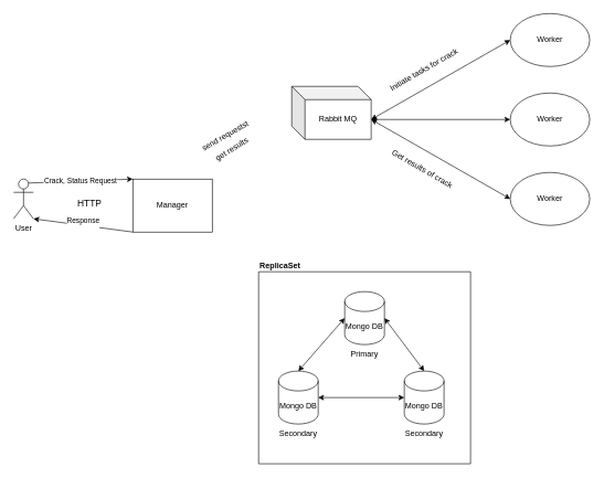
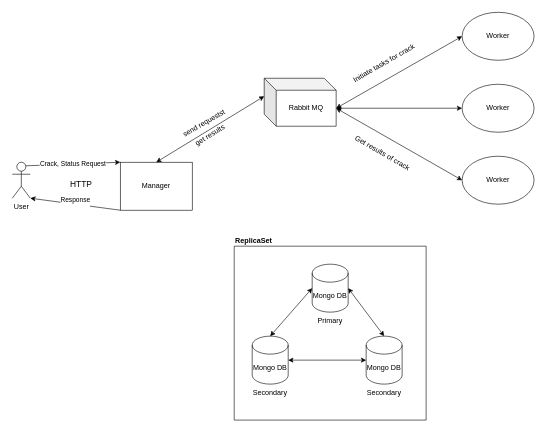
  <mxCell id="0" />
  <mxCell id="1" parent="0" />
  <mxCell id="2" value="Mongo DB" style="shape=cylinder3;whiteSpace=wrap;html=1;boundedLbl=1;backgroundOutline=1;size=15;" vertex="1" parent="1"><mxGeometry x="610" y="560" width="60" height="80" as="geometry" /></mxCell>
  <mxCell id="3" value="ReplicaSet" style="swimlane;startSize=0;align=left;verticalAlign=bottom;" vertex="1" parent="1"><mxGeometry x="390" y="410" width="320" height="290" as="geometry" /></mxCell>
  <mxCell id="4" value="Primary" style="text;html=1;align=center;verticalAlign=middle;whiteSpace=wrap;rounded=0;" vertex="1" parent="3"><mxGeometry x="130" y="110" width="60" height="30" as="geometry" /></mxCell>
  <mxCell id="5" value="Secondary" style="text;html=1;align=center;verticalAlign=middle;whiteSpace=wrap;rounded=0;" vertex="1" parent="3"><mxGeometry x="30" y="230" width="60" height="30" as="geometry" /></mxCell>
  <mxCell id="6" value="Secondary" style="text;html=1;align=center;verticalAlign=middle;whiteSpace=wrap;rounded=0;" vertex="1" parent="3"><mxGeometry x="220" y="230" width="60" height="30" as="geometry" /></mxCell>
  <mxCell id="7" value="Mongo DB" style="shape=cylinder3;whiteSpace=wrap;html=1;boundedLbl=1;backgroundOutline=1;size=15;" vertex="1" parent="3"><mxGeometry x="130" y="30" width="60" height="80" as="geometry" /></mxCell>
  <mxCell id="8" value="Mongo DB" style="shape=cylinder3;whiteSpace=wrap;html=1;boundedLbl=1;backgroundOutline=1;size=15;" vertex="1" parent="3"><mxGeometry x="30" y="150" width="60" height="80" as="geometry" /></mxCell>
  <mxCell id="9" value="" style="endArrow=classic;startArrow=classic;html=1;rounded=0;exitX=0.5;exitY=0;exitDx=0;exitDy=0;exitPerimeter=0;entryX=0;entryY=0.5;entryDx=0;entryDy=0;entryPerimeter=0;" edge="1" parent="3" source="8" target="7"><mxGeometry width="50" height="50" relative="1" as="geometry"><mxPoint x="120" y="40" as="sourcePoint" /><mxPoint x="170" y="-10" as="targetPoint" /></mxGeometry></mxCell>
  <mxCell id="10" value="User&lt;div&gt;&lt;br&gt;&lt;/div&gt;" style="shape=umlActor;verticalLabelPosition=bottom;verticalAlign=top;html=1;outlineConnect=0;" vertex="1" parent="1"><mxGeometry x="20" y="270" width="30" height="60" as="geometry" /></mxCell>
  <mxCell id="11" value="Manager" style="whiteSpace=wrap;html=1;rounded=0;" vertex="1" parent="1"><mxGeometry x="200" y="270" width="120" height="80" as="geometry" /></mxCell>
  <mxCell id="12" value="Crack, Status Request" style="endArrow=classic;html=1;rounded=0;entryX=0;entryY=0;entryDx=0;entryDy=0;exitX=0.75;exitY=0.1;exitDx=0;exitDy=0;exitPerimeter=0;" edge="1" parent="1" source="10" target="11"><mxGeometry width="50" height="50" relative="1" as="geometry"><mxPoint x="510" y="450" as="sourcePoint" /><mxPoint x="560" y="400" as="targetPoint" /></mxGeometry></mxCell>
  <mxCell id="13" value="Response&lt;div&gt;&lt;br&gt;&lt;/div&gt;" style="endArrow=classic;html=1;rounded=0;exitX=0;exitY=1;exitDx=0;exitDy=0;entryX=1;entryY=1;entryDx=0;entryDy=0;entryPerimeter=0;" edge="1" parent="1" source="11" target="10"><mxGeometry x="0.001" width="50" height="50" relative="1" as="geometry"><mxPoint x="510" y="450" as="sourcePoint" /><mxPoint x="560" y="400" as="targetPoint" /><mxPoint as="offset" /></mxGeometry></mxCell>
  <mxCell id="14" value="Worker" style="ellipse;whiteSpace=wrap;html=1;" vertex="1" parent="1"><mxGeometry x="770" y="140" width="120" height="80" as="geometry" /></mxCell>
  <mxCell id="15" value="Worker" style="ellipse;whiteSpace=wrap;html=1;" vertex="1" parent="1"><mxGeometry x="770" y="20" width="120" height="80" as="geometry" /></mxCell>
  <mxCell id="16" value="Worker" style="ellipse;whiteSpace=wrap;html=1;" vertex="1" parent="1"><mxGeometry x="770" y="260" width="120" height="80" as="geometry" /></mxCell>
  <mxCell id="17" value="Rabbit MQ" style="shape=cube;whiteSpace=wrap;html=1;boundedLbl=1;backgroundOutline=1;darkOpacity=0.05;darkOpacity2=0.1;verticalAlign=middle;" vertex="1" parent="1"><mxGeometry x="440" y="130" width="120" height="80" as="geometry" /></mxCell>
  <mxCell id="18" value="" style="endArrow=classic;startArrow=classic;html=1;rounded=0;exitX=1;exitY=0.5;exitDx=0;exitDy=0;exitPerimeter=0;entryX=0.5;entryY=0;entryDx=0;entryDy=0;entryPerimeter=0;" edge="1" parent="1" source="7" target="2"><mxGeometry width="50" height="50" relative="1" as="geometry"><mxPoint x="510" y="450" as="sourcePoint" /><mxPoint x="560" y="400" as="targetPoint" /></mxGeometry></mxCell>
  <mxCell id="19" value="" style="endArrow=classic;startArrow=classic;html=1;rounded=0;exitX=1;exitY=0.5;exitDx=0;exitDy=0;exitPerimeter=0;entryX=0;entryY=0.5;entryDx=0;entryDy=0;entryPerimeter=0;" edge="1" parent="1" source="8" target="2"><mxGeometry width="50" height="50" relative="1" as="geometry"><mxPoint x="510" y="450" as="sourcePoint" /><mxPoint x="560" y="400" as="targetPoint" /></mxGeometry></mxCell>
  <mxCell id="20" value="" style="endArrow=classic;startArrow=classic;html=1;rounded=0;exitX=0;exitY=0;exitDx=120;exitDy=50;exitPerimeter=0;entryX=0;entryY=0.5;entryDx=0;entryDy=0;" edge="1" parent="1" source="17" target="15"><mxGeometry width="50" height="50" relative="1" as="geometry"><mxPoint x="510" y="450" as="sourcePoint" /><mxPoint x="560" y="400" as="targetPoint" /></mxGeometry></mxCell>
  <mxCell id="21" value="" style="endArrow=classic;startArrow=classic;html=1;rounded=0;exitX=0;exitY=0.5;exitDx=0;exitDy=0;entryX=0;entryY=0;entryDx=120;entryDy=50;entryPerimeter=0;" edge="1" parent="1" source="14" target="17"><mxGeometry width="50" height="50" relative="1" as="geometry"><mxPoint x="510" y="450" as="sourcePoint" /><mxPoint x="560" y="400" as="targetPoint" /></mxGeometry></mxCell>
  <mxCell id="22" value="" style="endArrow=classic;startArrow=classic;html=1;rounded=0;exitX=0;exitY=0.5;exitDx=0;exitDy=0;entryX=0;entryY=0;entryDx=120;entryDy=50;entryPerimeter=0;" edge="1" parent="1" source="16" target="17"><mxGeometry width="50" height="50" relative="1" as="geometry"><mxPoint x="510" y="450" as="sourcePoint" /><mxPoint x="560" y="400" as="targetPoint" /></mxGeometry></mxCell>
  <mxCell id="23" value="HTTP" style="text;html=1;align=center;verticalAlign=middle;whiteSpace=wrap;rounded=0;fontSize=14;" vertex="1" parent="1"><mxGeometry x="100" y="282.5" width="70" height="47.5" as="geometry" /></mxCell>
+ <mxCell id="24" value="" style="endArrow=classic;startArrow=classic;html=1;rounded=0;exitX=0.5;exitY=0;exitDx=0;exitDy=0;entryX=0;entryY=0;entryDx=0;entryDy=30;entryPerimeter=0;" edge="1" parent="1" source="11" target="17"><mxGeometry width="50" height="50" relative="1" as="geometry"><mxPoint x="510" y="450" as="sourcePoint" /><mxPoint x="560" y="400" as="targetPoint" /></mxGeometry></mxCell>
  <mxCell id="25" value="send requestst" style="text;html=1;align=center;verticalAlign=middle;whiteSpace=wrap;rounded=0;rotation=-30;" vertex="1" parent="1"><mxGeometry x="290" y="190" width="100" height="30" as="geometry" /></mxCell>
  <mxCell id="26" value="get results" style="text;html=1;align=center;verticalAlign=middle;whiteSpace=wrap;rounded=0;rotation=-32;" vertex="1" parent="1"><mxGeometry x="320" y="210" width="60" height="30" as="geometry" /></mxCell>
  <mxCell id="27" value="Initiate tasks for crack" style="text;html=1;align=center;verticalAlign=middle;whiteSpace=wrap;rounded=0;rotation=-30;" vertex="1" parent="1"><mxGeometry x="580" y="90" width="120" height="30" as="geometry" /></mxCell>
  <mxCell id="28" value="Get results of crack" style="text;html=1;align=center;verticalAlign=middle;whiteSpace=wrap;rounded=0;rotation=30;" vertex="1" parent="1"><mxGeometry x="575" y="240" width="125" height="30" as="geometry" /></mxCell>
